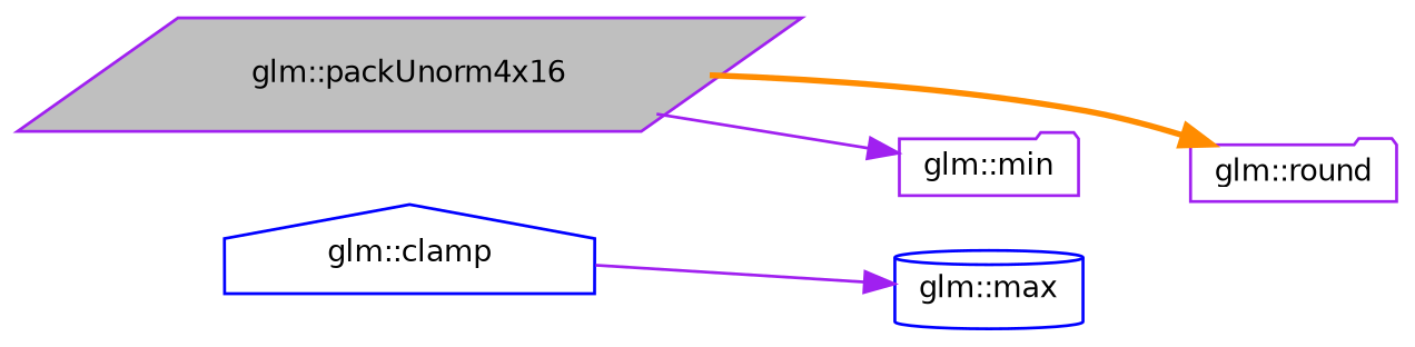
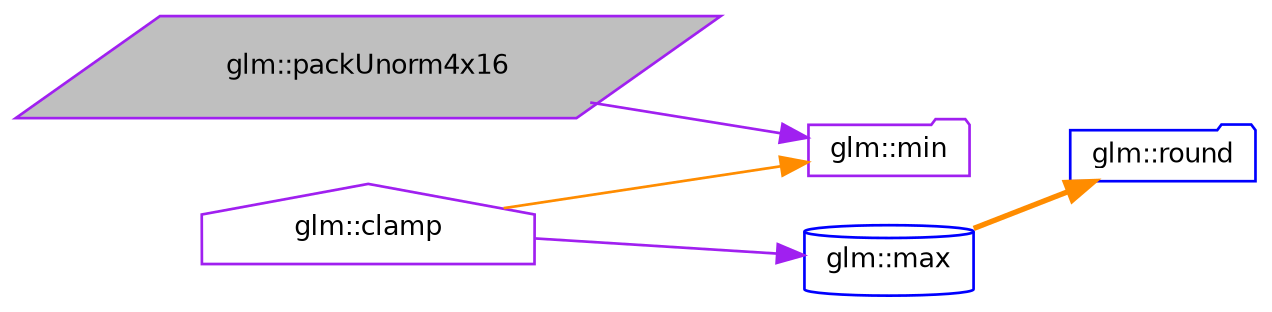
  digraph {
    rankdir=LR
    node [color=purple fillcolor=white fontname=Helvetica fontsize=10 shape=folder style=filled]
    edge [color=darkorange fontname=Helvetica fontsize=10 labelfontname=Helvetica labelfontsize=10 style=solid]
    n1 [fillcolor=grey75 fontcolor=black height=0.2 label="glm::packUnorm4x16" shape=parallelogram width=0.4]
-   n2 [height=0.2 label="glm::round" width=0.4]
+   n2 [color=blue height=0.2 label="glm::round" width=0.4]
    n3 [height=0.2 label="glm::min" width=0.4]
-   n4 [color=blue height=0.2 label="glm::clamp" shape=house width=0.4]
+   n4 [height=0.2 label="glm::clamp" shape=house width=0.4]
    n5 [color=blue height=0.2 label="glm::max" shape=cylinder width=0.4]
-   n1 -> n2 [style=bold]
+   n5 -> n2 [style=bold]
    n1 -> n3 [color=purple]
+   n4 -> n3
    n4 -> n5 [color=purple]
  }
